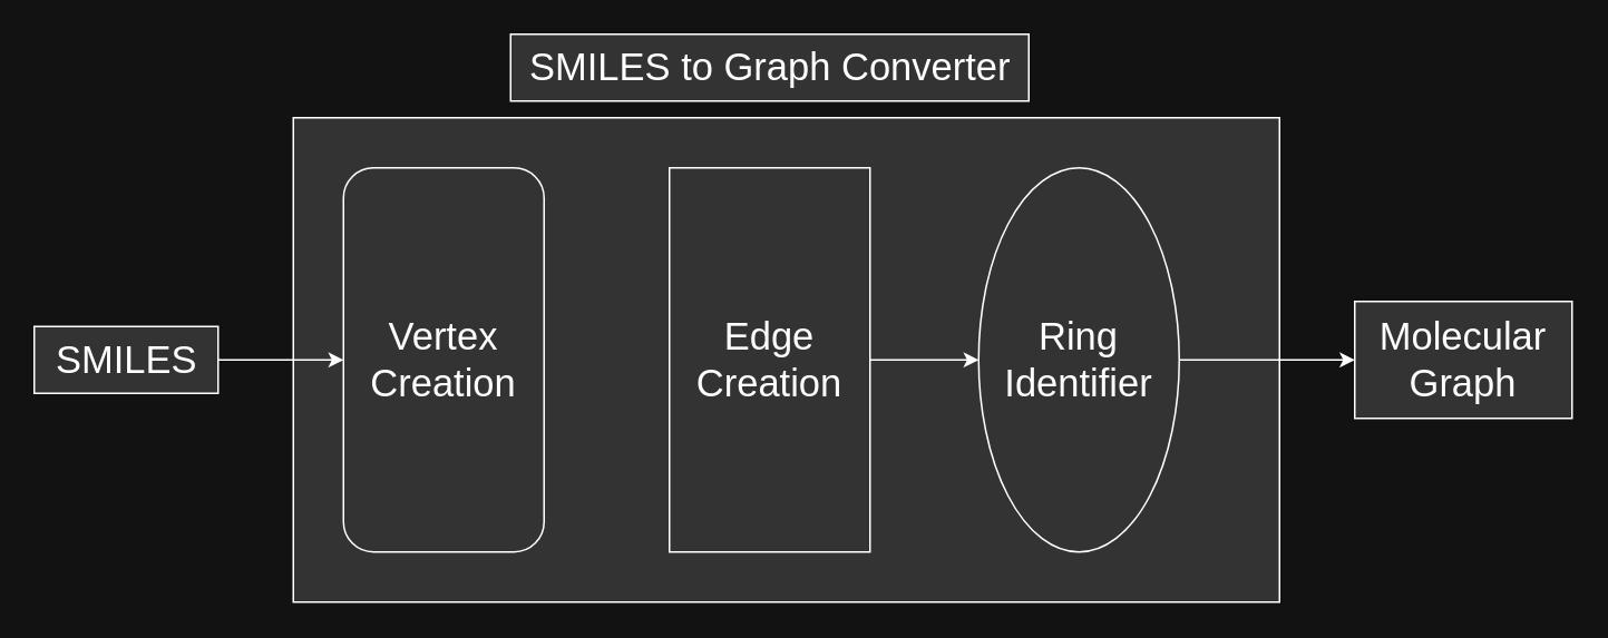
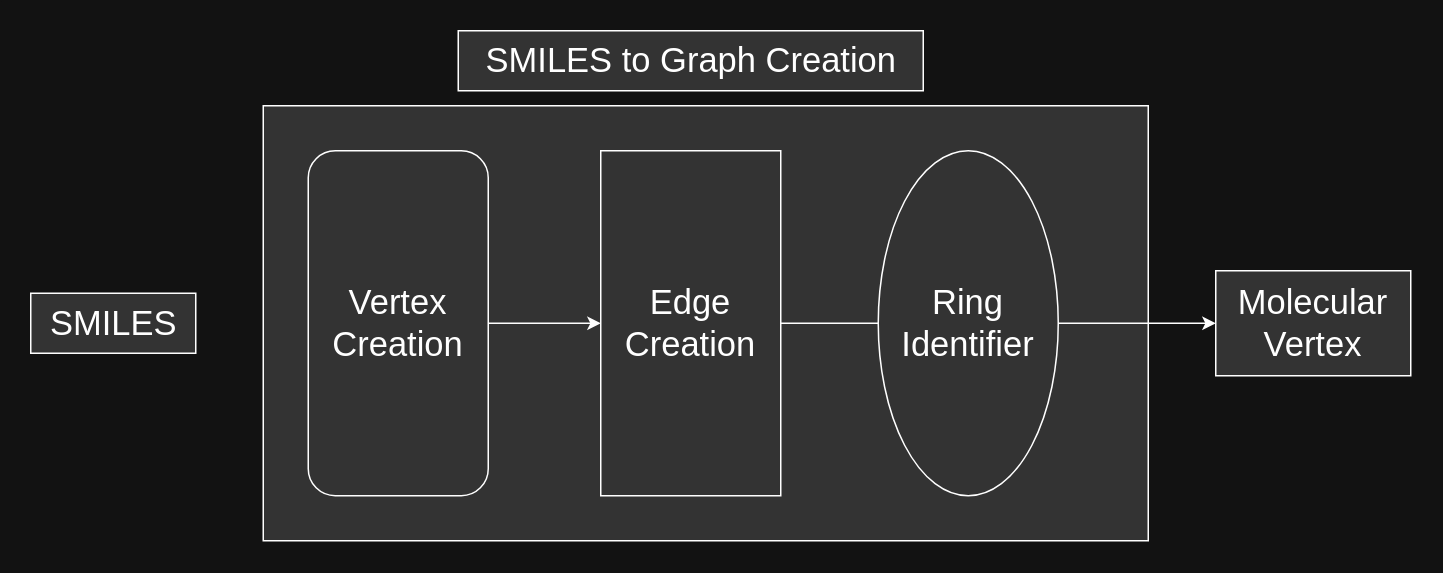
  <mxCell id="0" />
  <mxCell id="1" parent="0" />
  <mxCell id="2" value="" style="rounded=0;whiteSpace=wrap;html=1;fillColor=#333333;fontColor=#FFFFFF;labelBorderColor=none;labelBackgroundColor=none;strokeColor=#FFFFFF;" parent="1" vertex="1"><mxGeometry x="175" y="70" width="590" height="290" as="geometry" /></mxCell>
- <mxCell id="3" value="SMILES to Graph Converter" style="text;html=1;align=center;verticalAlign=middle;resizable=0;points=[];autosize=1;strokeColor=#FFFFFF;fillColor=#333333;fontSize=23;fontColor=#FFFFFF;labelBorderColor=none;labelBackgroundColor=none;" parent="1" vertex="1"><mxGeometry x="305" y="20" width="310" height="40" as="geometry" /></mxCell>
+ <mxCell id="3" value="SMILES to Graph Creation" style="text;html=1;align=center;verticalAlign=middle;resizable=0;points=[];autosize=1;strokeColor=#FFFFFF;fillColor=#333333;fontSize=23;fontColor=#FFFFFF;labelBorderColor=none;labelBackgroundColor=none;" parent="1" vertex="1"><mxGeometry x="305" y="20" width="310" height="40" as="geometry" /></mxCell>
+ <mxCell id="4" value="" style="edgeStyle=orthogonalEdgeStyle;rounded=0;orthogonalLoop=1;jettySize=auto;html=1;fontSize=23;strokeColor=#FFFFFF;" parent="1" source="5" target="7" edge="1"><mxGeometry relative="1" as="geometry" /></mxCell>
  <mxCell id="5" value="&lt;font style=&quot;font-size: 23px;&quot;&gt;Vertex Creation&lt;/font&gt;" style="whiteSpace=wrap;html=1;fillColor=#333333;fontColor=#FFFFFF;labelBorderColor=none;labelBackgroundColor=none;strokeColor=#FFFFFF;rounded=1;" parent="1" vertex="1"><mxGeometry x="205" y="100" width="120" height="230" as="geometry" /></mxCell>
- <mxCell id="6" value="" style="edgeStyle=orthogonalEdgeStyle;rounded=0;orthogonalLoop=1;jettySize=auto;html=1;fontSize=23;strokeColor=#FFFFFF;" parent="1" source="7" target="9" edge="1"><mxGeometry relative="1" as="geometry" /></mxCell>
+ <mxCell id="6" value="" style="edgeStyle=orthogonalEdgeStyle;rounded=0;orthogonalLoop=1;jettySize=auto;html=1;fontSize=23;strokeColor=#FFFFFF;endArrow=none;" parent="1" source="7" target="9" edge="1"><mxGeometry relative="1" as="geometry" /></mxCell>
  <mxCell id="7" value="&lt;font style=&quot;font-size: 23px;&quot;&gt;Edge Creation&lt;/font&gt;" style="rounded=0;whiteSpace=wrap;html=1;fillColor=#333333;fontColor=#FFFFFF;labelBorderColor=none;labelBackgroundColor=none;strokeColor=#FFFFFF;" parent="1" vertex="1"><mxGeometry x="400" y="100" width="120" height="230" as="geometry" /></mxCell>
  <mxCell id="8" value="" style="edgeStyle=orthogonalEdgeStyle;rounded=0;orthogonalLoop=1;jettySize=auto;html=1;fontSize=23;strokeColor=#FFFFFF;entryX=0;entryY=0.5;entryDx=0;entryDy=0;" parent="1" source="9" edge="1" target="12"><mxGeometry relative="1" as="geometry"><mxPoint x="785" y="215" as="targetPoint" /></mxGeometry></mxCell>
  <mxCell id="9" value="&lt;font style=&quot;font-size: 23px;&quot;&gt;Ring Identifier&lt;/font&gt;" style="ellipse;whiteSpace=wrap;html=1;fillColor=#333333;fontColor=#FFFFFF;labelBorderColor=none;labelBackgroundColor=none;strokeColor=#FFFFFF;" parent="1" vertex="1"><mxGeometry x="585" y="100" width="120" height="230" as="geometry" /></mxCell>
- <mxCell id="10" value="" style="edgeStyle=orthogonalEdgeStyle;rounded=0;orthogonalLoop=1;jettySize=auto;html=1;fontSize=23;strokeColor=#FFFFFF;" parent="1" source="11" target="5" edge="1"><mxGeometry relative="1" as="geometry" /></mxCell>
  <mxCell id="11" value="SMILES" style="text;html=1;align=center;verticalAlign=middle;resizable=0;points=[];autosize=1;strokeColor=#FFFFFF;fillColor=#333333;fontSize=23;fontColor=#FFFFFF;labelBorderColor=none;labelBackgroundColor=none;" parent="1" vertex="1"><mxGeometry x="20" y="195" width="110" height="40" as="geometry" /></mxCell>
- <mxCell id="12" value="&lt;span style=&quot;&quot;&gt;Molecular Graph&lt;/span&gt;" style="rounded=0;whiteSpace=wrap;html=1;fillColor=#333333;fontColor=#FFFFFF;labelBorderColor=none;labelBackgroundColor=none;strokeColor=#FFFFFF;fontSize=23;" vertex="1" parent="1"><mxGeometry x="810" y="180" width="130" height="70" as="geometry" /></mxCell>
+ <mxCell id="12" value="&lt;span style=&quot;&quot;&gt;Molecular Vertex&lt;/span&gt;" style="rounded=0;whiteSpace=wrap;html=1;fillColor=#333333;fontColor=#FFFFFF;labelBorderColor=none;labelBackgroundColor=none;strokeColor=#FFFFFF;fontSize=23;" vertex="1" parent="1"><mxGeometry x="810" y="180" width="130" height="70" as="geometry" /></mxCell>
